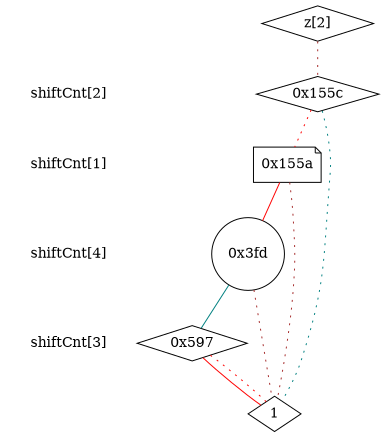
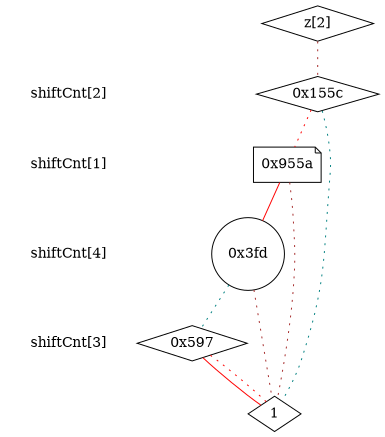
  digraph {
    node [shape=plaintext]
    edge [dir=none style=dotted]
    "CONST NODES" [style=invis]
    " shiftCnt[2] "
    " shiftCnt[1] "
    " shiftCnt[4] "
    " shiftCnt[3] "
    "  z[2]  " [shape=diamond]
    "0x155c" [shape=diamond]
-   "0x155a" [shape=note]
+   "0x155a" [shape=note label="0x955a"]
    n9 [label="0x3fd" shape=circle]
    "0x597" [shape=diamond]
    n11 [label=1 shape=diamond]
    subgraph sub_1 {
      "CONST NODES"
      " shiftCnt[2] "
      " shiftCnt[1] "
      " shiftCnt[4] "
      " shiftCnt[3] "
    }
    subgraph sub_2 {
      rank=same
      "  z[2]  "
    }
    subgraph sub_3 {
      rank=same
      " shiftCnt[2] "
      "0x155c"
    }
    subgraph sub_4 {
      rank=same
      " shiftCnt[1] "
      "0x155a"
    }
    subgraph sub_5 {
      rank=same
      " shiftCnt[4] "
      n9
    }
    subgraph sub_6 {
      rank=same
      " shiftCnt[3] "
      "0x597"
    }
    subgraph sub_7 {
      rank=same
      "CONST NODES"
      subgraph sub_8 {
        rank=same
        n11
      }
    }
    " shiftCnt[2] " -> " shiftCnt[1] " [style=invis]
    " shiftCnt[1] " -> " shiftCnt[4] " [style=invis]
    " shiftCnt[4] " -> " shiftCnt[3] " [style=invis]
    " shiftCnt[3] " -> "CONST NODES" [style=invis]
    "  z[2]  " -> "0x155c" [color=brown]
    "0x155c" -> "0x155a" [color=red]
    "0x155c" -> n11 [color=teal]
    "0x155a" -> n9 [color=red style=""]
    "0x155a" -> n11 [color=brown]
-   n9 -> "0x597" [color=teal style=""]
+   n9 -> "0x597" [color=teal]
    n9 -> n11 [color=brown]
    "0x597" -> n11 [color=red style=""]
    "0x597" -> n11 [color=red]
  }
